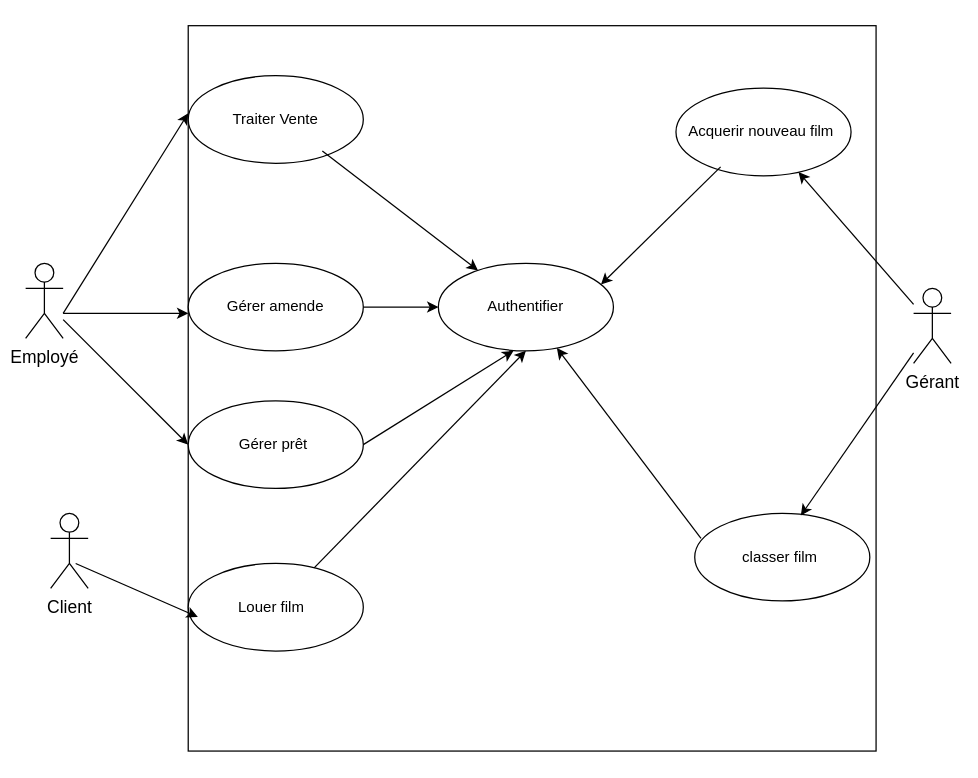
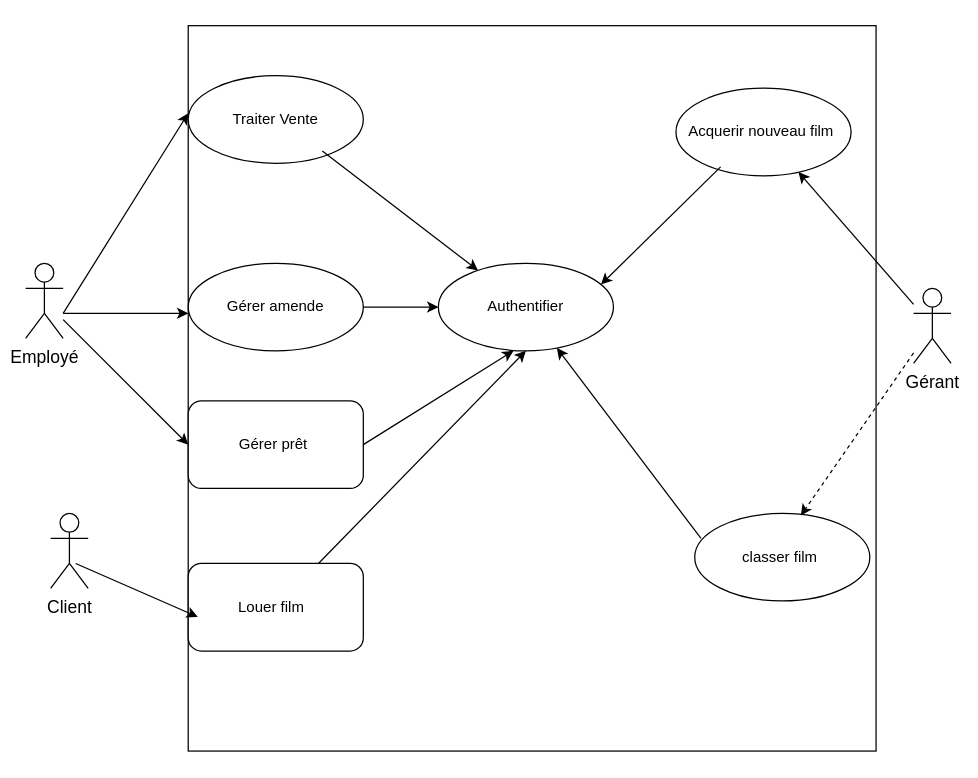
  <mxCell id="0" />
  <mxCell id="1" parent="0" />
  <mxCell id="2" value="" style="html=1;" vertex="1" parent="1"><mxGeometry x="150" y="20" width="550" height="580" as="geometry" /></mxCell>
  <mxCell id="3" value="Traiter Vente" style="ellipse;whiteSpace=wrap;html=1;" vertex="1" parent="1"><mxGeometry x="150" y="60" width="140" height="70" as="geometry" /></mxCell>
  <mxCell id="4" value="" style="edgeStyle=orthogonalEdgeStyle;rounded=0;orthogonalLoop=1;jettySize=auto;html=1;" edge="1" parent="1" source="5" target="7"><mxGeometry relative="1" as="geometry" /></mxCell>
  <mxCell id="5" value="Gérer amende" style="ellipse;whiteSpace=wrap;html=1;" vertex="1" parent="1"><mxGeometry x="150" y="210" width="140" height="70" as="geometry" /></mxCell>
- <mxCell id="6" value="Gérer prêt&amp;nbsp;" style="ellipse;whiteSpace=wrap;html=1;" vertex="1" parent="1"><mxGeometry x="150" y="320" width="140" height="70" as="geometry" /></mxCell>
+ <mxCell id="6" value="Gérer prêt&amp;nbsp;" style="whiteSpace=wrap;html=1;rounded=1;" vertex="1" parent="1"><mxGeometry x="150" y="320" width="140" height="70" as="geometry" /></mxCell>
  <mxCell id="7" value="Authentifier" style="ellipse;whiteSpace=wrap;html=1;" vertex="1" parent="1"><mxGeometry x="350" y="210" width="140" height="70" as="geometry" /></mxCell>
  <mxCell id="8" value="Acquerir nouveau film&amp;nbsp;" style="ellipse;whiteSpace=wrap;html=1;" vertex="1" parent="1"><mxGeometry x="540" y="70" width="140" height="70" as="geometry" /></mxCell>
  <mxCell id="9" value="classer film&amp;nbsp;" style="ellipse;whiteSpace=wrap;html=1;" vertex="1" parent="1"><mxGeometry x="555" y="410" width="140" height="70" as="geometry" /></mxCell>
- <mxCell id="10" value="Louer film&amp;nbsp;&amp;nbsp;" style="ellipse;whiteSpace=wrap;html=1;" vertex="1" parent="1"><mxGeometry x="150" y="450" width="140" height="70" as="geometry" /></mxCell>
+ <mxCell id="10" value="Louer film&amp;nbsp;&amp;nbsp;" style="whiteSpace=wrap;html=1;rounded=1;" vertex="1" parent="1"><mxGeometry x="150" y="450" width="140" height="70" as="geometry" /></mxCell>
  <mxCell id="11" value="" style="endArrow=classic;html=1;exitX=0.255;exitY=0.898;exitDx=0;exitDy=0;exitPerimeter=0;" edge="1" parent="1" source="8"><mxGeometry width="50" height="50" relative="1" as="geometry"><mxPoint x="555" y="150" as="sourcePoint" /><mxPoint x="480" y="227" as="targetPoint" /></mxGeometry></mxCell>
  <mxCell id="12" value="" style="endArrow=classic;html=1;" edge="1" parent="1" target="7"><mxGeometry width="50" height="50" relative="1" as="geometry"><mxPoint x="560" y="430" as="sourcePoint" /><mxPoint x="610" y="380" as="targetPoint" /></mxGeometry></mxCell>
  <mxCell id="13" value="" style="endArrow=classic;html=1;exitX=0.766;exitY=0.859;exitDx=0;exitDy=0;exitPerimeter=0;" edge="1" parent="1" source="3" target="7"><mxGeometry width="50" height="50" relative="1" as="geometry"><mxPoint x="280" y="170" as="sourcePoint" /><mxPoint x="330" y="120" as="targetPoint" /></mxGeometry></mxCell>
  <mxCell id="14" value="" style="endArrow=classic;html=1;exitX=1;exitY=0.5;exitDx=0;exitDy=0;entryX=0.429;entryY=1;entryDx=0;entryDy=0;entryPerimeter=0;" edge="1" parent="1" source="6" target="7"><mxGeometry width="50" height="50" relative="1" as="geometry"><mxPoint x="350" y="430" as="sourcePoint" /><mxPoint x="400" y="380" as="targetPoint" /></mxGeometry></mxCell>
  <mxCell id="15" value="&lt;font style=&quot;font-size: 14px&quot;&gt;Employé&lt;/font&gt;" style="shape=umlActor;verticalLabelPosition=bottom;verticalAlign=top;html=1;outlineConnect=0;" vertex="1" parent="1"><mxGeometry x="20" y="210" width="30" height="60" as="geometry" /></mxCell>
  <mxCell id="16" value="&lt;span style=&quot;font-size: 14px&quot;&gt;Gérant&lt;/span&gt;" style="shape=umlActor;verticalLabelPosition=bottom;verticalAlign=top;html=1;outlineConnect=0;" vertex="1" parent="1"><mxGeometry x="730" y="230" width="30" height="60" as="geometry" /></mxCell>
  <mxCell id="17" value="&lt;span style=&quot;font-size: 14px&quot;&gt;Client&lt;/span&gt;" style="shape=umlActor;verticalLabelPosition=bottom;verticalAlign=top;html=1;outlineConnect=0;" vertex="1" parent="1"><mxGeometry x="40" y="410" width="30" height="60" as="geometry" /></mxCell>
  <mxCell id="18" value="" style="endArrow=classic;html=1;" edge="1" parent="1" source="16" target="8"><mxGeometry width="50" height="50" relative="1" as="geometry"><mxPoint x="630" y="250" as="sourcePoint" /><mxPoint x="680" y="200" as="targetPoint" /></mxGeometry></mxCell>
- <mxCell id="19" value="" style="endArrow=classic;html=1;entryX=0.606;entryY=0.024;entryDx=0;entryDy=0;entryPerimeter=0;" edge="1" parent="1" source="16" target="9"><mxGeometry width="50" height="50" relative="1" as="geometry"><mxPoint x="620" y="335" as="sourcePoint" /><mxPoint x="670" y="285" as="targetPoint" /></mxGeometry></mxCell>
+ <mxCell id="19" value="" style="endArrow=classic;html=1;entryX=0.606;entryY=0.024;entryDx=0;entryDy=0;entryPerimeter=0;dashed=1;" edge="1" parent="1" source="16" target="9"><mxGeometry width="50" height="50" relative="1" as="geometry"><mxPoint x="620" y="335" as="sourcePoint" /><mxPoint x="670" y="285" as="targetPoint" /></mxGeometry></mxCell>
  <mxCell id="20" value="" style="endArrow=classic;html=1;" edge="1" parent="1"><mxGeometry width="50" height="50" relative="1" as="geometry"><mxPoint x="50" y="250" as="sourcePoint" /><mxPoint x="150" y="90" as="targetPoint" /></mxGeometry></mxCell>
  <mxCell id="21" value="" style="endArrow=classic;html=1;entryX=0;entryY=0.5;entryDx=0;entryDy=0;" edge="1" parent="1" source="15" target="6"><mxGeometry width="50" height="50" relative="1" as="geometry"><mxPoint x="70" y="250" as="sourcePoint" /><mxPoint x="90" y="290" as="targetPoint" /></mxGeometry></mxCell>
  <mxCell id="22" value="" style="endArrow=classic;html=1;" edge="1" parent="1"><mxGeometry width="50" height="50" relative="1" as="geometry"><mxPoint x="50" y="250" as="sourcePoint" /><mxPoint x="150" y="250" as="targetPoint" /></mxGeometry></mxCell>
  <mxCell id="23" value="" style="endArrow=classic;html=1;entryX=0.055;entryY=0.611;entryDx=0;entryDy=0;entryPerimeter=0;" edge="1" parent="1" target="10"><mxGeometry width="50" height="50" relative="1" as="geometry"><mxPoint x="60" y="450" as="sourcePoint" /><mxPoint x="110" y="400" as="targetPoint" /></mxGeometry></mxCell>
  <mxCell id="24" value="" style="endArrow=classic;html=1;entryX=0.5;entryY=1;entryDx=0;entryDy=0;" edge="1" parent="1" source="10" target="7"><mxGeometry width="50" height="50" relative="1" as="geometry"><mxPoint x="310" y="410" as="sourcePoint" /><mxPoint x="360" y="360" as="targetPoint" /></mxGeometry></mxCell>
